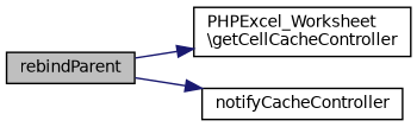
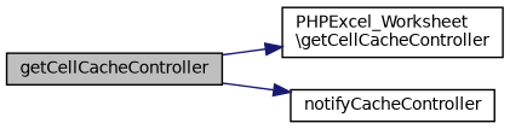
  digraph {
    rankdir=LR
    node [color=black fillcolor=white fontname=Helvetica fontsize=10 shape=record style=filled]
    edge [color=midnightblue fontname=Helvetica fontsize=10 labelfontname=Helvetica labelfontsize=10 style=solid]
-   n1 [fillcolor=grey75 fontcolor=black height=0.2 label=rebindParent width=0.4]
+   n1 [fillcolor=grey75 fontcolor=black height=0.2 label=getCellCacheController width=0.4]
    n2 [height=0.2 label="PHPExcel_Worksheet\l\\getCellCacheController" width=0.4]
    n3 [height=0.2 label=notifyCacheController width=0.4]
    n1 -> n2
    n1 -> n3
  }
